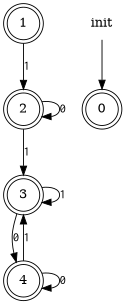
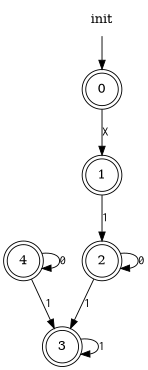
  digraph {
    rankdir=TB
    node [shape=doublecircle]
    edge [fontname=Courier]
    1 [height=.5 width=.5]
    2 [height=.5 width=.5]
    3 [height=.5 width=.5]
    4 [height=.5 width=.5]
    0 [height=.5 width=.5]
    init [height=.5 shape=plaintext width=.5]
    1 -> 2 [label=1]
    2 -> 2 [label=0]
    2 -> 3 [label=1]
    3 -> 3 [label=1]
-   3 -> 4 [label=0]
    4 -> 3 [label=1]
    4 -> 4 [label=0]
+   0 -> 1 [label=X]
    init -> 0
  }
